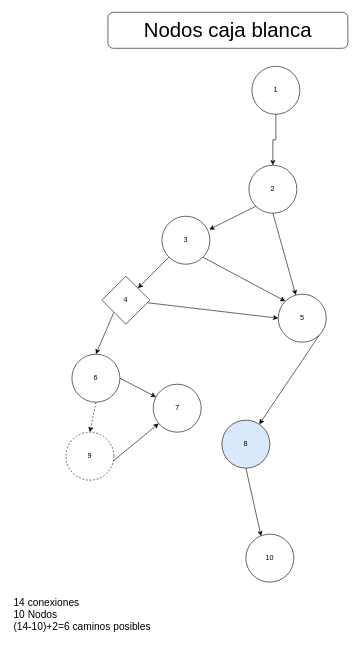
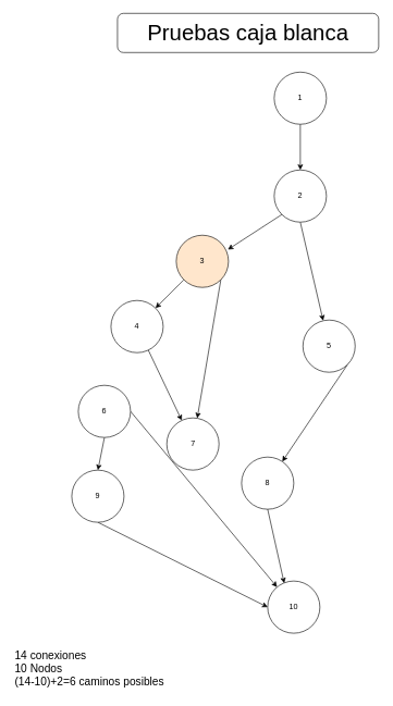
  <mxCell id="0" />
  <mxCell id="1" parent="0" />
  <mxCell id="2" style="edgeStyle=orthogonalEdgeStyle;rounded=0;orthogonalLoop=1;jettySize=auto;html=1;exitX=0.5;exitY=1;exitDx=0;exitDy=0;" edge="1" parent="1" source="3" target="5"><mxGeometry relative="1" as="geometry" /></mxCell>
  <mxCell id="3" value="&lt;div&gt;1&lt;/div&gt;" style="ellipse;whiteSpace=wrap;html=1;aspect=fixed;" vertex="1" parent="1"><mxGeometry x="419" y="110" width="80" height="80" as="geometry" /></mxCell>
  <mxCell id="4" style="rounded=0;orthogonalLoop=1;jettySize=auto;html=1;exitX=0.5;exitY=1;exitDx=0;exitDy=0;" edge="1" parent="1" source="5" target="13"><mxGeometry relative="1" as="geometry" /></mxCell>
- <mxCell id="5" value="2" style="ellipse;whiteSpace=wrap;html=1;aspect=fixed;" vertex="1" parent="1"><mxGeometry x="414" y="275" width="80" height="80" as="geometry" /></mxCell>
+ <mxCell id="5" value="2" style="ellipse;whiteSpace=wrap;html=1;aspect=fixed;" vertex="1" parent="1"><mxGeometry x="419" y="260" width="80" height="80" as="geometry" /></mxCell>
  <mxCell id="6" style="rounded=0;orthogonalLoop=1;jettySize=auto;html=1;exitX=0;exitY=1;exitDx=0;exitDy=0;entryX=1;entryY=0;entryDx=0;entryDy=0;" edge="1" parent="1" source="8" target="11"><mxGeometry relative="1" as="geometry" /></mxCell>
- <mxCell id="7" style="rounded=0;orthogonalLoop=1;jettySize=auto;html=1;exitX=1;exitY=1;exitDx=0;exitDy=0;entryX=0;entryY=0;entryDx=0;entryDy=0;" edge="1" parent="1" source="8" target="13"><mxGeometry relative="1" as="geometry" /></mxCell>
- <mxCell id="8" value="3" style="ellipse;whiteSpace=wrap;html=1;aspect=fixed;" vertex="1" parent="1"><mxGeometry x="269" y="360" width="80" height="80" as="geometry" /></mxCell>
- <mxCell id="9" style="rounded=0;orthogonalLoop=1;jettySize=auto;html=1;exitX=0;exitY=1;exitDx=0;exitDy=0;entryX=0.5;entryY=0;entryDx=0;entryDy=0;" edge="1" parent="1" source="11" target="16"><mxGeometry relative="1" as="geometry" /></mxCell>
- <mxCell id="10" style="rounded=0;orthogonalLoop=1;jettySize=auto;html=1;entryX=0;entryY=0.5;entryDx=0;entryDy=0;" edge="1" parent="1" source="11" target="13"><mxGeometry relative="1" as="geometry" /></mxCell>
- <mxCell id="11" value="4" style="rhombus;whiteSpace=wrap;html=1;aspect=fixed;" vertex="1" parent="1"><mxGeometry x="169" y="460" width="80" height="80" as="geometry" /></mxCell>
+ <mxCell id="7" style="rounded=0;orthogonalLoop=1;jettySize=auto;html=1;exitX=1;exitY=1;exitDx=0;exitDy=0;" edge="1" parent="1" source="8" target="17"><mxGeometry relative="1" as="geometry" /></mxCell>
+ <mxCell id="8" value="3" style="ellipse;whiteSpace=wrap;html=1;aspect=fixed;fillColor=#ffe6cc;" vertex="1" parent="1"><mxGeometry x="269" y="360" width="80" height="80" as="geometry" /></mxCell>
+ <mxCell id="10" style="rounded=0;orthogonalLoop=1;jettySize=auto;html=1;" edge="1" parent="1" source="11" target="17"><mxGeometry relative="1" as="geometry" /></mxCell>
+ <mxCell id="11" value="4" style="ellipse;whiteSpace=wrap;html=1;aspect=fixed;" vertex="1" parent="1"><mxGeometry x="169" y="460" width="80" height="80" as="geometry" /></mxCell>
  <mxCell id="12" style="rounded=0;orthogonalLoop=1;jettySize=auto;html=1;exitX=1;exitY=1;exitDx=0;exitDy=0;" edge="1" parent="1" source="13" target="18"><mxGeometry relative="1" as="geometry" /></mxCell>
  <mxCell id="13" value="5" style="ellipse;whiteSpace=wrap;html=1;aspect=fixed;" vertex="1" parent="1"><mxGeometry x="463" y="490" width="80" height="80" as="geometry" /></mxCell>
- <mxCell id="14" style="rounded=0;orthogonalLoop=1;jettySize=auto;html=1;exitX=0.5;exitY=1;exitDx=0;exitDy=0;entryX=0.5;entryY=0;entryDx=0;entryDy=0;dashed=1;" edge="1" parent="1" source="16" target="21"><mxGeometry relative="1" as="geometry" /></mxCell>
- <mxCell id="15" style="rounded=0;orthogonalLoop=1;jettySize=auto;html=1;exitX=1;exitY=0.5;exitDx=0;exitDy=0;" edge="1" parent="1" source="16" target="17"><mxGeometry relative="1" as="geometry" /></mxCell>
+ <mxCell id="14" style="rounded=0;orthogonalLoop=1;jettySize=auto;html=1;exitX=0.5;exitY=1;exitDx=0;exitDy=0;entryX=0.5;entryY=0;entryDx=0;entryDy=0;" edge="1" parent="1" source="16" target="21"><mxGeometry relative="1" as="geometry" /></mxCell>
+ <mxCell id="15" style="rounded=0;orthogonalLoop=1;jettySize=auto;html=1;exitX=1;exitY=0.5;exitDx=0;exitDy=0;" edge="1" parent="1" source="16" target="22"><mxGeometry relative="1" as="geometry" /></mxCell>
  <mxCell id="16" value="6" style="ellipse;whiteSpace=wrap;html=1;aspect=fixed;" vertex="1" parent="1"><mxGeometry x="119" y="590" width="80" height="80" as="geometry" /></mxCell>
  <mxCell id="17" value="7" style="ellipse;whiteSpace=wrap;html=1;aspect=fixed;" vertex="1" parent="1"><mxGeometry x="254.5" y="640" width="80" height="80" as="geometry" /></mxCell>
- <mxCell id="18" value="8" style="ellipse;whiteSpace=wrap;html=1;aspect=fixed;fillColor=#dae8fc;" vertex="1" parent="1"><mxGeometry x="369" y="700" width="80" height="80" as="geometry" /></mxCell>
+ <mxCell id="18" value="8" style="ellipse;whiteSpace=wrap;html=1;aspect=fixed;" vertex="1" parent="1"><mxGeometry x="369" y="700" width="80" height="80" as="geometry" /></mxCell>
  <mxCell id="19" style="rounded=0;orthogonalLoop=1;jettySize=auto;html=1;exitX=0;exitY=1;exitDx=0;exitDy=0;entryX=0.988;entryY=0.275;entryDx=0;entryDy=0;entryPerimeter=0;" edge="1" parent="1" source="5" target="8"><mxGeometry relative="1" as="geometry" /></mxCell>
- <mxCell id="20" style="rounded=0;orthogonalLoop=1;jettySize=auto;html=1;exitX=0.5;exitY=1;exitDx=0;exitDy=0;" edge="1" parent="1" source="21" target="17"><mxGeometry relative="1" as="geometry" /></mxCell>
- <mxCell id="21" value="9" style="ellipse;whiteSpace=wrap;html=1;aspect=fixed;dashed=1;" vertex="1" parent="1"><mxGeometry x="109" y="720" width="80" height="80" as="geometry" /></mxCell>
+ <mxCell id="20" style="rounded=0;orthogonalLoop=1;jettySize=auto;html=1;exitX=0.5;exitY=1;exitDx=0;exitDy=0;entryX=0;entryY=0.5;entryDx=0;entryDy=0;" edge="1" parent="1" source="21" target="22"><mxGeometry relative="1" as="geometry" /></mxCell>
+ <mxCell id="21" value="9" style="ellipse;whiteSpace=wrap;html=1;aspect=fixed;" vertex="1" parent="1"><mxGeometry x="109" y="720" width="80" height="80" as="geometry" /></mxCell>
  <mxCell id="22" value="10" style="ellipse;whiteSpace=wrap;html=1;aspect=fixed;" vertex="1" parent="1"><mxGeometry x="409" y="890" width="80" height="80" as="geometry" /></mxCell>
- <mxCell id="23" value="&lt;font style=&quot;font-size: 34px;&quot;&gt;Nodos caja blanca&lt;/font&gt;" style="rounded=1;whiteSpace=wrap;html=1;" vertex="1" parent="1"><mxGeometry x="179" y="20" width="400" height="60" as="geometry" /></mxCell>
+ <mxCell id="23" value="&lt;font style=&quot;font-size: 34px;&quot;&gt;Pruebas caja blanca&lt;/font&gt;" style="rounded=1;whiteSpace=wrap;html=1;" vertex="1" parent="1"><mxGeometry x="179" y="20" width="400" height="60" as="geometry" /></mxCell>
  <mxCell id="24" value="&lt;div style=&quot;font-size: 17px;&quot; align=&quot;left&quot;&gt;&lt;font style=&quot;font-size: 17px;&quot;&gt;14 conexiones&lt;/font&gt;&lt;/div&gt;&lt;div style=&quot;font-size: 17px;&quot; align=&quot;left&quot;&gt;&lt;font style=&quot;font-size: 17px;&quot;&gt;10 Nodos&lt;/font&gt;&lt;/div&gt;&lt;div style=&quot;font-size: 17px;&quot; align=&quot;left&quot;&gt;&lt;font style=&quot;font-size: 17px;&quot;&gt;&lt;font style=&quot;font-size: 17px;&quot;&gt;(14-10)+2=6 caminos posibles&lt;/font&gt;&lt;/font&gt;&lt;/div&gt;" style="text;html=1;align=left;verticalAlign=middle;whiteSpace=wrap;rounded=0;" vertex="1" parent="1"><mxGeometry x="20" y="990" width="249" height="70" as="geometry" /></mxCell>
  <mxCell id="25" style="rounded=0;orthogonalLoop=1;jettySize=auto;html=1;exitX=0.5;exitY=1;exitDx=0;exitDy=0;entryX=0.317;entryY=0.042;entryDx=0;entryDy=0;entryPerimeter=0;" edge="1" parent="1" source="18" target="22"><mxGeometry relative="1" as="geometry" /></mxCell>
